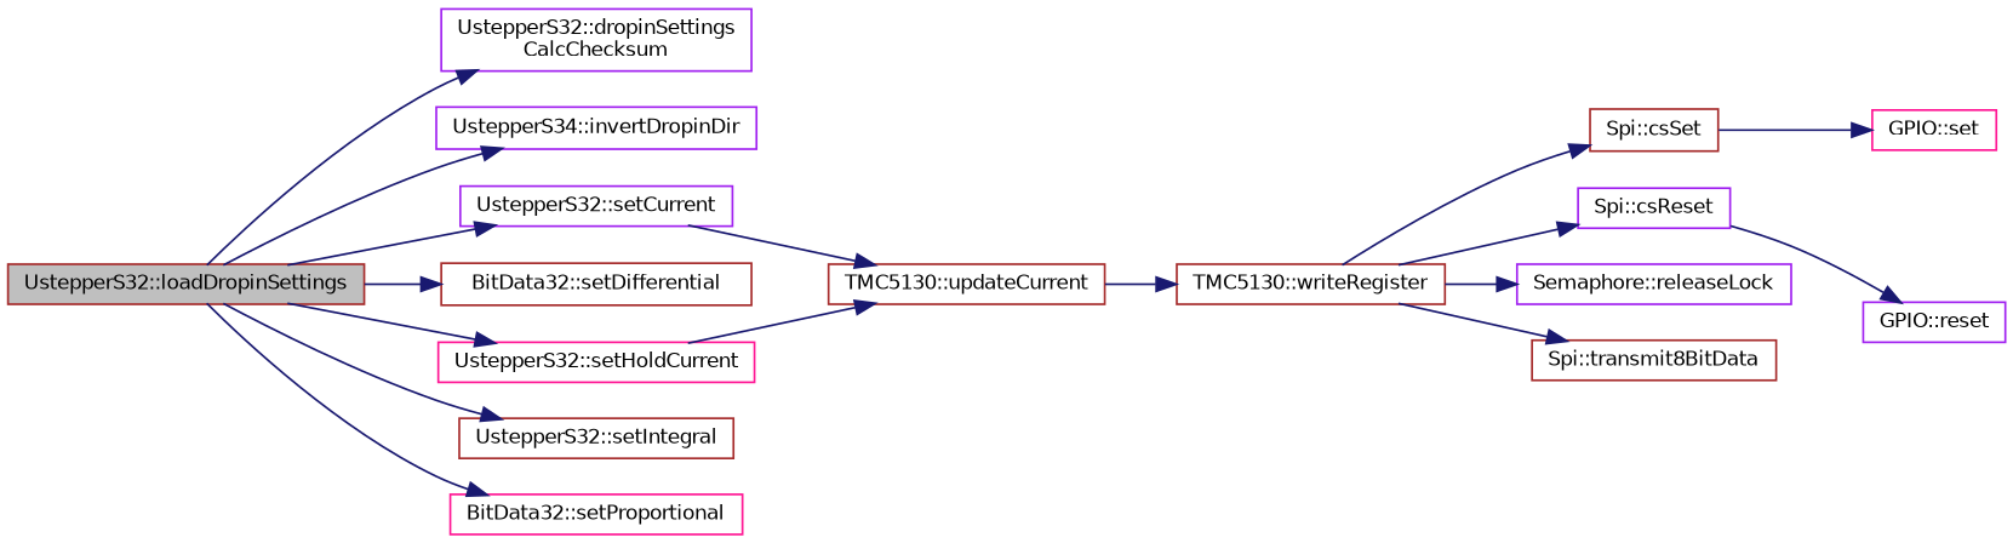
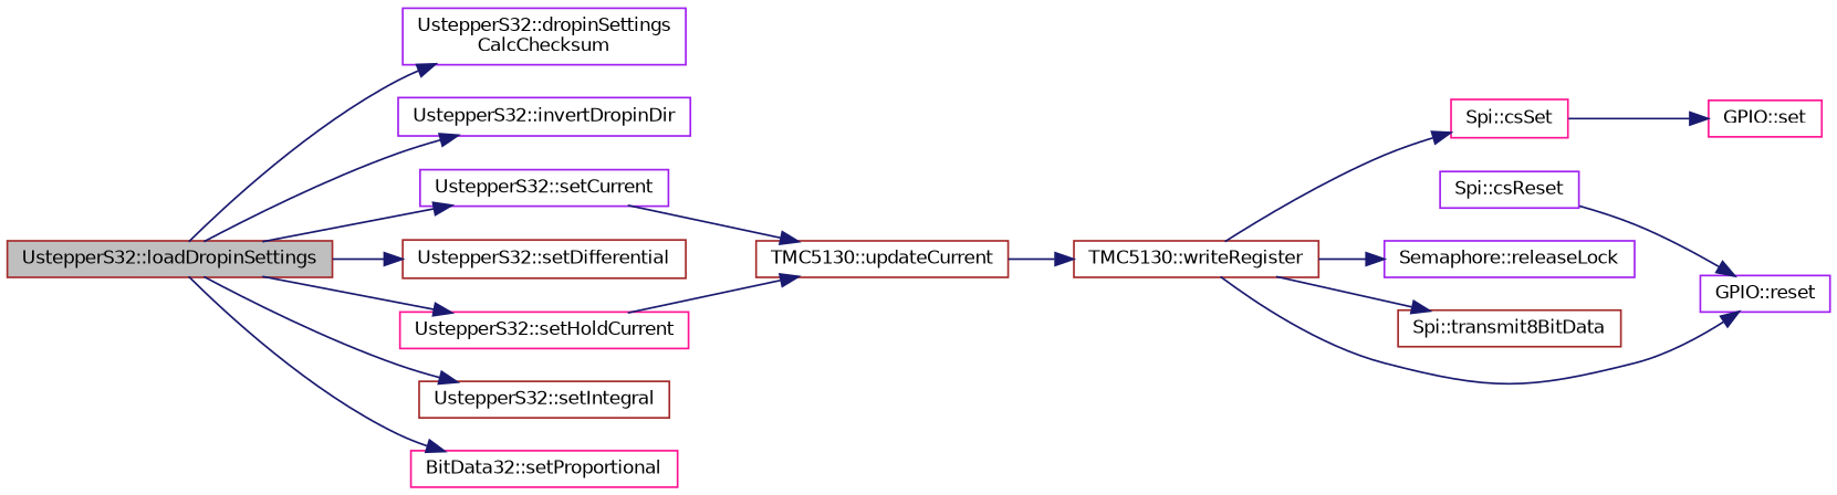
  digraph {
    rankdir=LR
    node [color=brown fillcolor=white fontname=Helvetica fontsize=10 shape=record style=filled]
    edge [color=midnightblue fontname=Helvetica fontsize=10 labelfontname=Helvetica labelfontsize=10 style=solid]
    n1 [fillcolor=grey75 fontcolor=black height=0.2 label="UstepperS32::loadDropinSettings" width=0.4]
    n2 [color=purple height=0.2 label="UstepperS32::dropinSettings\lCalcChecksum" width=0.4]
-   n3 [color=purple height=0.2 label="UstepperS34::invertDropinDir" width=0.4]
+   n3 [color=purple height=0.2 label="UstepperS32::invertDropinDir" width=0.4]
    n4 [color=purple height=0.2 label="UstepperS32::setCurrent" width=0.4]
-   n5 [height=0.2 label="BitData32::setDifferential" width=0.4]
+   n5 [height=0.2 label="UstepperS32::setDifferential" width=0.4]
    n6 [color=deeppink height=0.2 label="UstepperS32::setHoldCurrent" width=0.4]
    n7 [height=0.2 label="UstepperS32::setIntegral" width=0.4]
    n8 [color=deeppink height=0.2 label="BitData32::setProportional" width=0.4]
    n9 [height=0.2 label="TMC5130::updateCurrent" width=0.4]
    n10 [height=0.2 label="TMC5130::writeRegister" width=0.4]
    n11 [color=purple height=0.2 label="Spi::csReset" width=0.4]
-   n12 [height=0.2 label="Spi::csSet" width=0.4]
+   n12 [color=deeppink height=0.2 label="Spi::csSet" width=0.4]
    n13 [color=purple height=0.2 label="Semaphore::releaseLock" width=0.4]
    n14 [height=0.2 label="Spi::transmit8BitData" width=0.4]
    n15 [color=purple height=0.2 label="GPIO::reset" width=0.4]
    n16 [color=deeppink height=0.2 label="GPIO::set" width=0.4]
    n1 -> n2
    n1 -> n3
    n1 -> n4
    n1 -> n5
    n1 -> n6
    n1 -> n7
    n1 -> n8
    n4 -> n9
    n6 -> n9
    n9 -> n10
-   n10 -> n11
+   n10 -> n15
    n10 -> n12
    n10 -> n13
    n10 -> n14
    n11 -> n15
    n12 -> n16
  }
